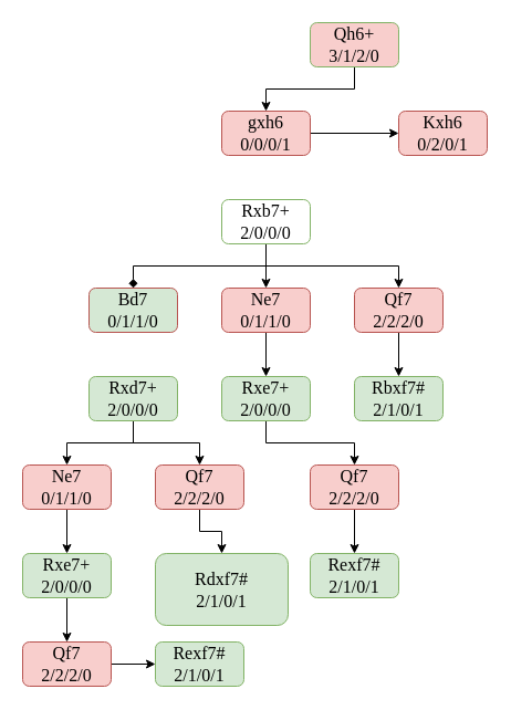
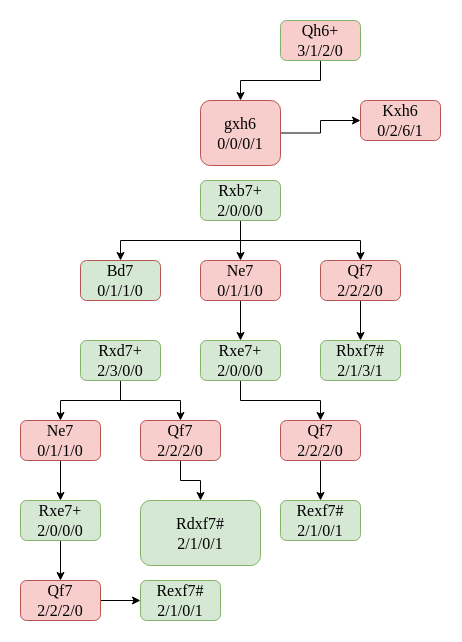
  <mxCell id="0" />
  <mxCell id="1" parent="0" />
  <mxCell id="2" style="edgeStyle=orthogonalEdgeStyle;rounded=0;orthogonalLoop=1;jettySize=auto;html=1;entryX=0.5;entryY=0;entryDx=0;entryDy=0;strokeWidth=1;fontFamily=Times New Roman;fontSize=16;" parent="1" source="3" target="6" edge="1"><mxGeometry relative="1" as="geometry" /></mxCell>
  <mxCell id="3" value="&lt;div&gt;Qh6+&lt;/div&gt;&lt;div&gt;3/1/2/0&lt;br&gt;&lt;/div&gt;" style="rounded=1;whiteSpace=wrap;html=1;fillColor=#f8cecc;strokeColor=#82b366;strokeWidth=1;fontFamily=Times New Roman;fontSize=16;" parent="1" vertex="1"><mxGeometry x="280" y="20" width="80" height="40" as="geometry" /></mxCell>
- <mxCell id="4" value="&lt;div&gt;Kxh6&lt;/div&gt;&lt;div&gt;0/2/0/1&lt;/div&gt;" style="rounded=1;whiteSpace=wrap;html=1;fillColor=#f8cecc;strokeColor=#b85450;strokeWidth=1;fontFamily=Times New Roman;fontSize=16;" parent="1" vertex="1"><mxGeometry x="360" y="100" width="80" height="40" as="geometry" /></mxCell>
+ <mxCell id="4" value="&lt;div&gt;Kxh6&lt;/div&gt;&lt;div&gt;0/2/6/1&lt;/div&gt;" style="rounded=1;whiteSpace=wrap;html=1;fillColor=#f8cecc;strokeColor=#b85450;strokeWidth=1;fontFamily=Times New Roman;fontSize=16;" parent="1" vertex="1"><mxGeometry x="360" y="100" width="80" height="40" as="geometry" /></mxCell>
  <mxCell id="5" style="edgeStyle=orthogonalEdgeStyle;rounded=0;orthogonalLoop=1;jettySize=auto;html=1;strokeWidth=1;fontFamily=Times New Roman;fontSize=16;" parent="1" source="6" target="4" edge="1"><mxGeometry relative="1" as="geometry" /></mxCell>
- <mxCell id="6" value="&lt;div style=&quot;font-size: 16px;&quot;&gt;gxh6&lt;/div&gt;&lt;div style=&quot;font-size: 16px;&quot;&gt;0/0/0/1&lt;br style=&quot;font-size: 16px;&quot;&gt;&lt;/div&gt;" style="rounded=1;whiteSpace=wrap;html=1;fillColor=#f8cecc;strokeColor=#b85450;strokeWidth=1;fontFamily=Times New Roman;fontSize=16;" parent="1" vertex="1"><mxGeometry x="200" y="100" width="80" height="40" as="geometry" /></mxCell>
+ <mxCell id="6" value="&lt;div style=&quot;font-size: 16px;&quot;&gt;gxh6&lt;/div&gt;&lt;div style=&quot;font-size: 16px;&quot;&gt;0/0/0/1&lt;br style=&quot;font-size: 16px;&quot;&gt;&lt;/div&gt;" style="rounded=1;whiteSpace=wrap;html=1;fillColor=#f8cecc;strokeColor=#b85450;strokeWidth=1;fontFamily=Times New Roman;fontSize=16;" parent="1" vertex="1"><mxGeometry x="200" y="100" width="80" height="65" as="geometry" /></mxCell>
  <mxCell id="7" style="edgeStyle=orthogonalEdgeStyle;rounded=0;orthogonalLoop=1;jettySize=auto;html=1;entryX=0.5;entryY=0;entryDx=0;entryDy=0;" edge="1" parent="1" source="10" target="12"><mxGeometry relative="1" as="geometry"><Array as="points"><mxPoint x="240" y="240" /><mxPoint x="360" y="240" /></Array></mxGeometry></mxCell>
- <mxCell id="8" style="edgeStyle=orthogonalEdgeStyle;rounded=0;orthogonalLoop=1;jettySize=auto;html=1;entryX=0.5;entryY=0;entryDx=0;entryDy=0;endArrow=diamond;" edge="1" parent="1" source="10" target="18"><mxGeometry relative="1" as="geometry"><Array as="points"><mxPoint x="240" y="240" /><mxPoint x="120" y="240" /></Array></mxGeometry></mxCell>
+ <mxCell id="8" style="edgeStyle=orthogonalEdgeStyle;rounded=0;orthogonalLoop=1;jettySize=auto;html=1;entryX=0.5;entryY=0;entryDx=0;entryDy=0;" edge="1" parent="1" source="10" target="18"><mxGeometry relative="1" as="geometry"><Array as="points"><mxPoint x="240" y="240" /><mxPoint x="120" y="240" /></Array></mxGeometry></mxCell>
  <mxCell id="9" style="edgeStyle=orthogonalEdgeStyle;rounded=0;orthogonalLoop=1;jettySize=auto;html=1;entryX=0.5;entryY=0;entryDx=0;entryDy=0;" edge="1" parent="1" source="10" target="15"><mxGeometry relative="1" as="geometry" /></mxCell>
- <mxCell id="10" value="&lt;div&gt;Rxb7+&lt;/div&gt;&lt;div&gt;2/0/0/0&lt;br&gt;&lt;/div&gt;" style="rounded=1;whiteSpace=wrap;html=1;fillColor=#ffffff;strokeColor=#82b366;strokeWidth=1;fontFamily=Times New Roman;fontSize=16;" parent="1" vertex="1"><mxGeometry x="200" y="180" width="80" height="40" as="geometry" /></mxCell>
+ <mxCell id="10" value="&lt;div&gt;Rxb7+&lt;/div&gt;&lt;div&gt;2/0/0/0&lt;br&gt;&lt;/div&gt;" style="rounded=1;whiteSpace=wrap;html=1;fillColor=#d5e8d4;strokeColor=#82b366;strokeWidth=1;fontFamily=Times New Roman;fontSize=16;" parent="1" vertex="1"><mxGeometry x="200" y="180" width="80" height="40" as="geometry" /></mxCell>
  <mxCell id="11" style="edgeStyle=orthogonalEdgeStyle;rounded=0;orthogonalLoop=1;jettySize=auto;html=1;entryX=0.5;entryY=0;entryDx=0;entryDy=0;strokeWidth=1;fontFamily=Times New Roman;fontSize=16;" edge="1" source="12" target="13" parent="1"><mxGeometry relative="1" as="geometry" /></mxCell>
  <mxCell id="12" value="&lt;div&gt;Qf7&lt;/div&gt;&lt;div&gt;2/2/2/0&lt;br&gt;&lt;/div&gt;" style="rounded=1;whiteSpace=wrap;html=1;fillColor=#f8cecc;strokeColor=#b85450;strokeWidth=1;fontFamily=Times New Roman;fontSize=16;" vertex="1" parent="1"><mxGeometry x="320" y="260" width="80" height="40" as="geometry" /></mxCell>
- <mxCell id="13" value="&lt;div&gt;Rbxf7#&lt;/div&gt;&lt;div&gt;2/1/0/1&lt;br&gt;&lt;/div&gt;" style="rounded=1;whiteSpace=wrap;html=1;fillColor=#d5e8d4;strokeColor=#82b366;strokeWidth=1;fontFamily=Times New Roman;fontSize=16;" vertex="1" parent="1"><mxGeometry x="320" y="340" width="80" height="40" as="geometry" /></mxCell>
+ <mxCell id="13" value="&lt;div&gt;Rbxf7#&lt;/div&gt;&lt;div&gt;2/1/3/1&lt;br&gt;&lt;/div&gt;" style="rounded=1;whiteSpace=wrap;html=1;fillColor=#d5e8d4;strokeColor=#82b366;strokeWidth=1;fontFamily=Times New Roman;fontSize=16;" vertex="1" parent="1"><mxGeometry x="320" y="340" width="80" height="40" as="geometry" /></mxCell>
  <mxCell id="14" style="edgeStyle=orthogonalEdgeStyle;rounded=0;orthogonalLoop=1;jettySize=auto;html=1;entryX=0.5;entryY=0;entryDx=0;entryDy=0;strokeWidth=1;fontFamily=Times New Roman;fontSize=16;" edge="1" source="15" target="17" parent="1"><mxGeometry relative="1" as="geometry" /></mxCell>
  <mxCell id="15" value="&lt;div&gt;Ne7&lt;/div&gt;&lt;div&gt;0/1/1/0&lt;br&gt;&lt;/div&gt;" style="rounded=1;whiteSpace=wrap;html=1;fillColor=#f8cecc;strokeColor=#b85450;strokeWidth=1;fontFamily=Times New Roman;fontSize=16;" vertex="1" parent="1"><mxGeometry x="200" y="260" width="80" height="40" as="geometry" /></mxCell>
  <mxCell id="16" style="edgeStyle=orthogonalEdgeStyle;rounded=0;orthogonalLoop=1;jettySize=auto;html=1;" edge="1" parent="1" source="17" target="23"><mxGeometry relative="1" as="geometry" /></mxCell>
  <mxCell id="17" value="&lt;div&gt;Rxe7+&lt;/div&gt;&lt;div&gt;2/0/0/0&lt;br&gt;&lt;/div&gt;" style="rounded=1;whiteSpace=wrap;html=1;fillColor=#d5e8d4;strokeColor=#82b366;strokeWidth=1;fontFamily=Times New Roman;fontSize=16;" vertex="1" parent="1"><mxGeometry x="200" y="340" width="80" height="40" as="geometry" /></mxCell>
  <mxCell id="18" value="&lt;div&gt;Bd7&lt;/div&gt;&lt;div&gt;0/1/1/0&lt;br&gt;&lt;/div&gt;" style="rounded=1;whiteSpace=wrap;html=1;fillColor=#d5e8d4;strokeColor=#b85450;strokeWidth=1;fontFamily=Times New Roman;fontSize=16;" vertex="1" parent="1"><mxGeometry x="80" y="260" width="80" height="40" as="geometry" /></mxCell>
  <mxCell id="19" style="edgeStyle=orthogonalEdgeStyle;rounded=0;orthogonalLoop=1;jettySize=auto;html=1;" edge="1" parent="1" source="21" target="30"><mxGeometry relative="1" as="geometry" /></mxCell>
  <mxCell id="20" style="edgeStyle=orthogonalEdgeStyle;rounded=0;orthogonalLoop=1;jettySize=auto;html=1;entryX=0.5;entryY=0;entryDx=0;entryDy=0;" edge="1" parent="1" source="21" target="26"><mxGeometry relative="1" as="geometry" /></mxCell>
- <mxCell id="21" value="&lt;div&gt;Rxd7+&lt;/div&gt;&lt;div&gt;2/0/0/0&lt;br&gt;&lt;/div&gt;" style="rounded=1;whiteSpace=wrap;html=1;fillColor=#d5e8d4;strokeColor=#82b366;strokeWidth=1;fontFamily=Times New Roman;fontSize=16;" vertex="1" parent="1"><mxGeometry x="80" y="340" width="80" height="40" as="geometry" /></mxCell>
+ <mxCell id="21" value="&lt;div&gt;Rxd7+&lt;/div&gt;&lt;div&gt;2/3/0/0&lt;br&gt;&lt;/div&gt;" style="rounded=1;whiteSpace=wrap;html=1;fillColor=#d5e8d4;strokeColor=#82b366;strokeWidth=1;fontFamily=Times New Roman;fontSize=16;" vertex="1" parent="1"><mxGeometry x="80" y="340" width="80" height="40" as="geometry" /></mxCell>
  <mxCell id="22" style="edgeStyle=orthogonalEdgeStyle;rounded=0;orthogonalLoop=1;jettySize=auto;html=1;entryX=0.5;entryY=0;entryDx=0;entryDy=0;strokeWidth=1;fontFamily=Times New Roman;fontSize=16;" edge="1" source="23" target="24" parent="1"><mxGeometry relative="1" as="geometry" /></mxCell>
  <mxCell id="23" value="&lt;div&gt;Qf7&lt;/div&gt;&lt;div&gt;2/2/2/0&lt;br&gt;&lt;/div&gt;" style="rounded=1;whiteSpace=wrap;html=1;fillColor=#f8cecc;strokeColor=#b85450;strokeWidth=1;fontFamily=Times New Roman;fontSize=16;" vertex="1" parent="1"><mxGeometry x="280" y="420" width="80" height="40" as="geometry" /></mxCell>
  <mxCell id="24" value="&lt;div&gt;Rexf7#&lt;/div&gt;&lt;div&gt;2/1/0/1&lt;br&gt;&lt;/div&gt;" style="rounded=1;whiteSpace=wrap;html=1;fillColor=#d5e8d4;strokeColor=#82b366;strokeWidth=1;fontFamily=Times New Roman;fontSize=16;" vertex="1" parent="1"><mxGeometry x="280" y="500" width="80" height="40" as="geometry" /></mxCell>
  <mxCell id="25" style="edgeStyle=orthogonalEdgeStyle;rounded=0;orthogonalLoop=1;jettySize=auto;html=1;entryX=0.5;entryY=0;entryDx=0;entryDy=0;strokeWidth=1;fontFamily=Times New Roman;fontSize=16;" edge="1" source="26" target="28" parent="1"><mxGeometry relative="1" as="geometry" /></mxCell>
  <mxCell id="26" value="&lt;div&gt;Ne7&lt;/div&gt;&lt;div&gt;0/1/1/0&lt;br&gt;&lt;/div&gt;" style="rounded=1;whiteSpace=wrap;html=1;fillColor=#f8cecc;strokeColor=#b85450;strokeWidth=1;fontFamily=Times New Roman;fontSize=16;" vertex="1" parent="1"><mxGeometry x="20" y="420" width="80" height="40" as="geometry" /></mxCell>
  <mxCell id="27" style="edgeStyle=orthogonalEdgeStyle;rounded=0;orthogonalLoop=1;jettySize=auto;html=1;entryX=0.5;entryY=0;entryDx=0;entryDy=0;" edge="1" parent="1" source="28" target="33"><mxGeometry relative="1" as="geometry" /></mxCell>
  <mxCell id="28" value="&lt;div&gt;Rxe7+&lt;/div&gt;2/0/0/0" style="rounded=1;whiteSpace=wrap;html=1;fillColor=#d5e8d4;strokeColor=#82b366;strokeWidth=1;fontFamily=Times New Roman;fontSize=16;" vertex="1" parent="1"><mxGeometry x="20" y="500" width="80" height="40" as="geometry" /></mxCell>
  <mxCell id="29" style="edgeStyle=orthogonalEdgeStyle;rounded=0;orthogonalLoop=1;jettySize=auto;html=1;entryX=0.5;entryY=0;entryDx=0;entryDy=0;strokeWidth=1;fontFamily=Times New Roman;fontSize=16;" edge="1" source="30" target="31" parent="1"><mxGeometry relative="1" as="geometry" /></mxCell>
  <mxCell id="30" value="&lt;div&gt;Qf7&lt;/div&gt;&lt;div&gt;2/2/2/0&lt;br&gt;&lt;/div&gt;" style="rounded=1;whiteSpace=wrap;html=1;fillColor=#f8cecc;strokeColor=#b85450;strokeWidth=1;fontFamily=Times New Roman;fontSize=16;" vertex="1" parent="1"><mxGeometry x="140" y="420" width="80" height="40" as="geometry" /></mxCell>
  <mxCell id="31" value="&lt;div&gt;Rdxf7#&lt;/div&gt;&lt;div&gt;2/1/0/1&lt;br&gt;&lt;/div&gt;" style="rounded=1;whiteSpace=wrap;html=1;fillColor=#d5e8d4;strokeColor=#82b366;strokeWidth=1;fontFamily=Times New Roman;fontSize=16;" vertex="1" parent="1"><mxGeometry x="140" y="500" width="120" height="65" as="geometry" /></mxCell>
  <mxCell id="32" style="edgeStyle=orthogonalEdgeStyle;rounded=0;orthogonalLoop=1;jettySize=auto;html=1;entryX=0;entryY=0.5;entryDx=0;entryDy=0;strokeWidth=1;fontFamily=Times New Roman;fontSize=16;" edge="1" source="33" target="34" parent="1"><mxGeometry relative="1" as="geometry" /></mxCell>
  <mxCell id="33" value="&lt;div&gt;Qf7&lt;/div&gt;&lt;div&gt;2/2/2/0&lt;br&gt;&lt;/div&gt;" style="rounded=1;whiteSpace=wrap;html=1;fillColor=#f8cecc;strokeColor=#b85450;strokeWidth=1;fontFamily=Times New Roman;fontSize=16;" vertex="1" parent="1"><mxGeometry x="20" y="580" width="80" height="40" as="geometry" /></mxCell>
  <mxCell id="34" value="&lt;div&gt;Rexf7#&lt;/div&gt;&lt;div&gt;2/1/0/1&lt;br&gt;&lt;/div&gt;" style="rounded=1;whiteSpace=wrap;html=1;fillColor=#d5e8d4;strokeColor=#82b366;strokeWidth=1;fontFamily=Times New Roman;fontSize=16;" vertex="1" parent="1"><mxGeometry x="140" y="580" width="80" height="40" as="geometry" /></mxCell>
